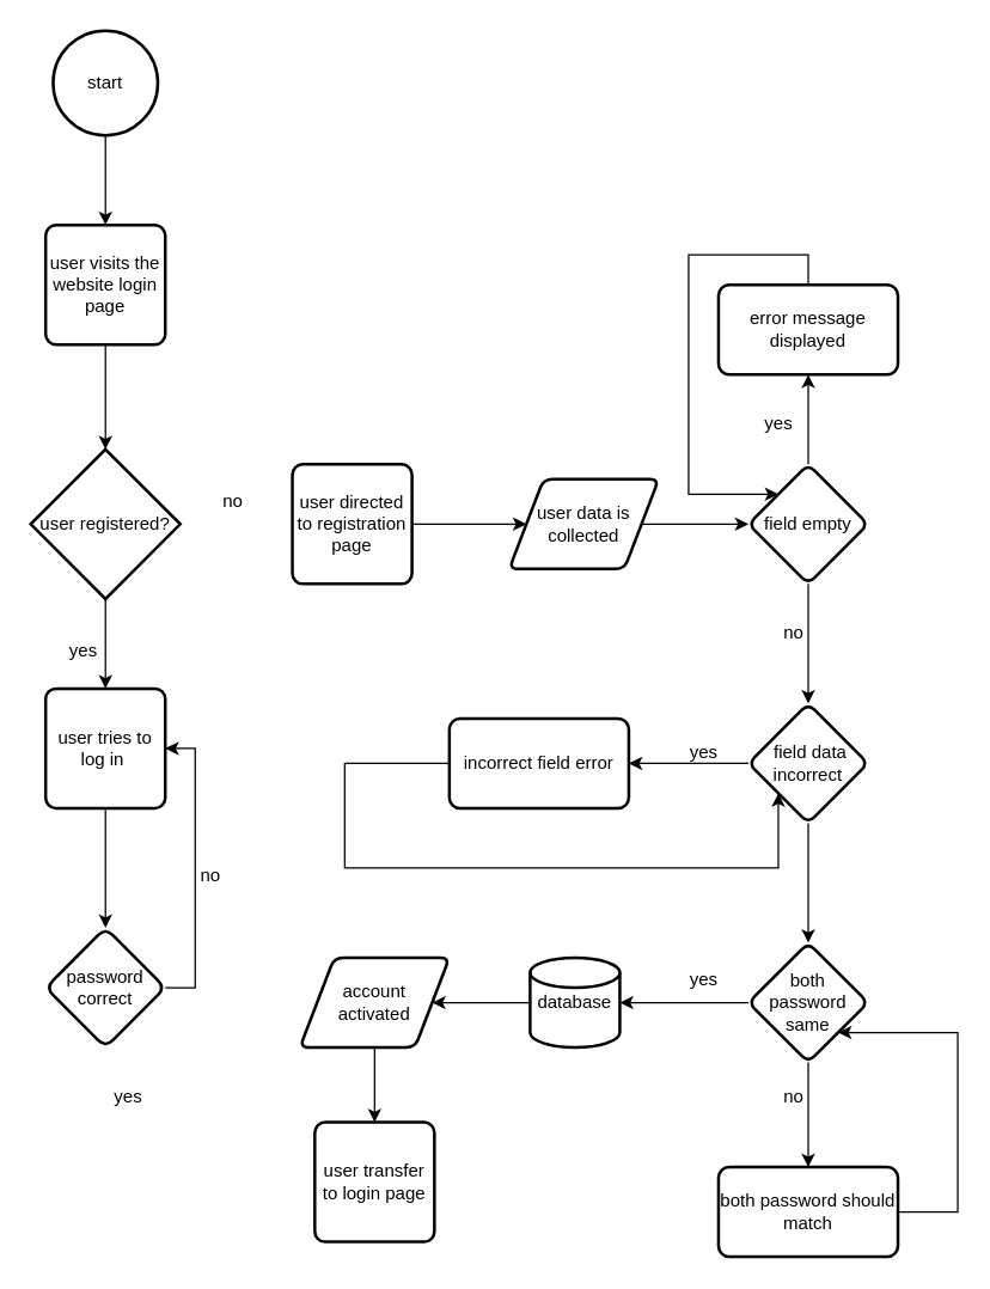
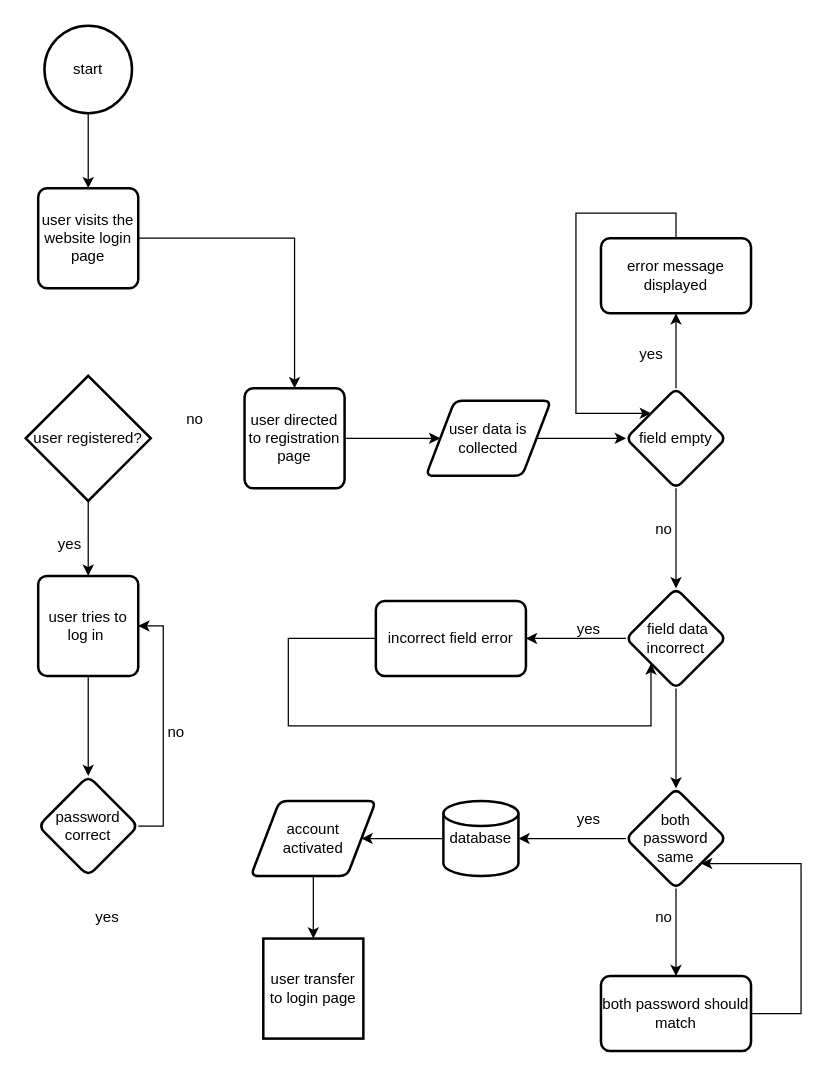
  <mxCell id="0" />
  <mxCell id="1" parent="0" />
  <mxCell id="2" style="edgeStyle=orthogonalEdgeStyle;rounded=0;orthogonalLoop=1;jettySize=auto;html=1;entryX=0.5;entryY=0;entryDx=0;entryDy=0;" edge="1" parent="1" source="3" target="5"><mxGeometry relative="1" as="geometry" /></mxCell>
  <mxCell id="3" value="start" style="strokeWidth=2;html=1;shape=mxgraph.flowchart.start_2;whiteSpace=wrap;" vertex="1" parent="1"><mxGeometry x="35" y="20" width="70" height="70" as="geometry" /></mxCell>
- <mxCell id="4" style="edgeStyle=orthogonalEdgeStyle;rounded=0;orthogonalLoop=1;jettySize=auto;html=1;entryX=0.5;entryY=0;entryDx=0;entryDy=0;entryPerimeter=0;" edge="1" parent="1" source="5" target="7"><mxGeometry relative="1" as="geometry" /></mxCell>
+ <mxCell id="4" style="edgeStyle=orthogonalEdgeStyle;rounded=0;orthogonalLoop=1;jettySize=auto;html=1;" edge="1" parent="1" source="5" target="12"><mxGeometry relative="1" as="geometry" /></mxCell>
  <mxCell id="5" value="user visits the website login page" style="rounded=1;whiteSpace=wrap;html=1;absoluteArcSize=1;arcSize=14;strokeWidth=2;" vertex="1" parent="1"><mxGeometry x="30" y="150" width="80" height="80" as="geometry" /></mxCell>
  <mxCell id="6" style="edgeStyle=orthogonalEdgeStyle;rounded=0;orthogonalLoop=1;jettySize=auto;html=1;" edge="1" parent="1" source="7" target="9"><mxGeometry relative="1" as="geometry" /></mxCell>
  <mxCell id="7" value="user registered?" style="strokeWidth=2;html=1;shape=mxgraph.flowchart.decision;whiteSpace=wrap;" vertex="1" parent="1"><mxGeometry x="20" y="300" width="100" height="100" as="geometry" /></mxCell>
  <mxCell id="8" value="" style="edgeStyle=orthogonalEdgeStyle;rounded=0;orthogonalLoop=1;jettySize=auto;html=1;" edge="1" parent="1" source="9" target="19"><mxGeometry relative="1" as="geometry" /></mxCell>
  <mxCell id="9" value="user tries to log in&amp;nbsp;" style="rounded=1;whiteSpace=wrap;html=1;absoluteArcSize=1;arcSize=14;strokeWidth=2;" vertex="1" parent="1"><mxGeometry x="30" y="460" width="80" height="80" as="geometry" /></mxCell>
  <mxCell id="10" value="yes" style="text;html=1;align=center;verticalAlign=middle;resizable=0;points=[];autosize=1;strokeColor=none;fillColor=none;" vertex="1" parent="1"><mxGeometry x="35" y="420" width="40" height="30" as="geometry" /></mxCell>
  <mxCell id="11" style="edgeStyle=orthogonalEdgeStyle;rounded=0;orthogonalLoop=1;jettySize=auto;html=1;entryX=0;entryY=0.5;entryDx=0;entryDy=0;" edge="1" parent="1" source="12" target="15"><mxGeometry relative="1" as="geometry" /></mxCell>
  <mxCell id="12" value="user directed to registration page" style="rounded=1;whiteSpace=wrap;html=1;absoluteArcSize=1;arcSize=14;strokeWidth=2;" vertex="1" parent="1"><mxGeometry x="195" y="310" width="80" height="80" as="geometry" /></mxCell>
  <mxCell id="13" value="no" style="text;html=1;align=center;verticalAlign=middle;resizable=0;points=[];autosize=1;strokeColor=none;fillColor=none;" vertex="1" parent="1"><mxGeometry x="135" y="320" width="40" height="30" as="geometry" /></mxCell>
  <mxCell id="14" value="" style="edgeStyle=orthogonalEdgeStyle;rounded=0;orthogonalLoop=1;jettySize=auto;html=1;" edge="1" parent="1" source="15" target="24"><mxGeometry relative="1" as="geometry" /></mxCell>
  <mxCell id="15" value="user data is collected" style="shape=parallelogram;html=1;strokeWidth=2;perimeter=parallelogramPerimeter;whiteSpace=wrap;rounded=1;arcSize=12;size=0.23;" vertex="1" parent="1"><mxGeometry x="340" y="320" width="100" height="60" as="geometry" /></mxCell>
  <mxCell id="16" style="edgeStyle=orthogonalEdgeStyle;rounded=0;orthogonalLoop=1;jettySize=auto;html=1;entryX=1;entryY=0.5;entryDx=0;entryDy=0;" edge="1" parent="1" source="17" target="43"><mxGeometry relative="1" as="geometry" /></mxCell>
  <mxCell id="17" value="database" style="strokeWidth=2;html=1;shape=mxgraph.flowchart.database;whiteSpace=wrap;" vertex="1" parent="1"><mxGeometry x="354" y="640" width="60" height="60" as="geometry" /></mxCell>
  <mxCell id="18" style="edgeStyle=orthogonalEdgeStyle;rounded=0;orthogonalLoop=1;jettySize=auto;html=1;entryX=1;entryY=0.5;entryDx=0;entryDy=0;" edge="1" parent="1" source="19" target="9"><mxGeometry relative="1" as="geometry"><Array as="points"><mxPoint x="130" y="660" /><mxPoint x="130" y="500" /></Array></mxGeometry></mxCell>
  <mxCell id="19" value="password correct" style="rhombus;whiteSpace=wrap;html=1;rounded=1;arcSize=14;strokeWidth=2;" vertex="1" parent="1"><mxGeometry x="30" y="620" width="80" height="80" as="geometry" /></mxCell>
  <mxCell id="20" value="no" style="text;html=1;align=center;verticalAlign=middle;resizable=0;points=[];autosize=1;strokeColor=none;fillColor=none;" vertex="1" parent="1"><mxGeometry x="120" y="570" width="40" height="30" as="geometry" /></mxCell>
  <mxCell id="21" value="yes" style="text;html=1;align=center;verticalAlign=middle;resizable=0;points=[];autosize=1;strokeColor=none;fillColor=none;" vertex="1" parent="1"><mxGeometry x="65" y="718" width="40" height="30" as="geometry" /></mxCell>
  <mxCell id="22" style="edgeStyle=orthogonalEdgeStyle;rounded=0;orthogonalLoop=1;jettySize=auto;html=1;entryX=0.5;entryY=1;entryDx=0;entryDy=0;" edge="1" parent="1" source="24" target="26"><mxGeometry relative="1" as="geometry" /></mxCell>
  <mxCell id="23" value="" style="edgeStyle=orthogonalEdgeStyle;rounded=0;orthogonalLoop=1;jettySize=auto;html=1;" edge="1" parent="1" source="24" target="29"><mxGeometry relative="1" as="geometry" /></mxCell>
  <mxCell id="24" value="field empty" style="rhombus;whiteSpace=wrap;html=1;strokeWidth=2;rounded=1;arcSize=12;" vertex="1" parent="1"><mxGeometry x="500" y="310" width="80" height="80" as="geometry" /></mxCell>
  <mxCell id="25" style="edgeStyle=orthogonalEdgeStyle;rounded=0;orthogonalLoop=1;jettySize=auto;html=1;entryX=0;entryY=0;entryDx=0;entryDy=0;" edge="1" parent="1" source="26" target="24"><mxGeometry relative="1" as="geometry"><Array as="points"><mxPoint x="540" y="170" /><mxPoint x="460" y="170" /><mxPoint x="460" y="330" /></Array></mxGeometry></mxCell>
  <mxCell id="26" value="error message displayed" style="whiteSpace=wrap;html=1;strokeWidth=2;rounded=1;arcSize=12;" vertex="1" parent="1"><mxGeometry x="480" y="190" width="120" height="60" as="geometry" /></mxCell>
  <mxCell id="27" value="" style="edgeStyle=orthogonalEdgeStyle;rounded=0;orthogonalLoop=1;jettySize=auto;html=1;" edge="1" parent="1" source="29" target="31"><mxGeometry relative="1" as="geometry" /></mxCell>
  <mxCell id="28" value="" style="edgeStyle=orthogonalEdgeStyle;rounded=0;orthogonalLoop=1;jettySize=auto;html=1;" edge="1" parent="1" source="29" target="37"><mxGeometry relative="1" as="geometry" /></mxCell>
  <mxCell id="29" value="&amp;nbsp;field data incorrect" style="rhombus;whiteSpace=wrap;html=1;strokeWidth=2;rounded=1;arcSize=12;" vertex="1" parent="1"><mxGeometry x="500" y="470" width="80" height="80" as="geometry" /></mxCell>
  <mxCell id="30" style="edgeStyle=orthogonalEdgeStyle;rounded=0;orthogonalLoop=1;jettySize=auto;html=1;entryX=0;entryY=1;entryDx=0;entryDy=0;" edge="1" parent="1" source="31" target="29"><mxGeometry relative="1" as="geometry"><Array as="points"><mxPoint x="230" y="510" /><mxPoint x="230" y="580" /><mxPoint x="520" y="580" /></Array></mxGeometry></mxCell>
  <mxCell id="31" value="incorrect field error" style="whiteSpace=wrap;html=1;strokeWidth=2;rounded=1;arcSize=12;" vertex="1" parent="1"><mxGeometry x="300" y="480" width="120" height="60" as="geometry" /></mxCell>
  <mxCell id="32" value="yes" style="text;html=1;align=center;verticalAlign=middle;resizable=0;points=[];autosize=1;strokeColor=none;fillColor=none;" vertex="1" parent="1"><mxGeometry x="500" y="268" width="40" height="30" as="geometry" /></mxCell>
  <mxCell id="33" value="no" style="text;html=1;align=center;verticalAlign=middle;resizable=0;points=[];autosize=1;strokeColor=none;fillColor=none;" vertex="1" parent="1"><mxGeometry x="510" y="408" width="40" height="30" as="geometry" /></mxCell>
  <mxCell id="34" value="yes" style="text;html=1;align=center;verticalAlign=middle;resizable=0;points=[];autosize=1;strokeColor=none;fillColor=none;" vertex="1" parent="1"><mxGeometry x="450" y="488" width="40" height="30" as="geometry" /></mxCell>
  <mxCell id="35" style="edgeStyle=orthogonalEdgeStyle;rounded=0;orthogonalLoop=1;jettySize=auto;html=1;entryX=0.5;entryY=0;entryDx=0;entryDy=0;" edge="1" parent="1" source="37" target="41"><mxGeometry relative="1" as="geometry"><mxPoint x="540" y="770" as="targetPoint" /></mxGeometry></mxCell>
  <mxCell id="36" style="edgeStyle=orthogonalEdgeStyle;rounded=0;orthogonalLoop=1;jettySize=auto;html=1;entryX=1;entryY=0.5;entryDx=0;entryDy=0;entryPerimeter=0;" edge="1" parent="1" source="37" target="17"><mxGeometry relative="1" as="geometry"><mxPoint x="450" y="690" as="targetPoint" /></mxGeometry></mxCell>
  <mxCell id="37" value="both password same" style="rhombus;whiteSpace=wrap;html=1;strokeWidth=2;rounded=1;arcSize=12;" vertex="1" parent="1"><mxGeometry x="500" y="630" width="80" height="80" as="geometry" /></mxCell>
  <mxCell id="38" value="yes" style="text;html=1;align=center;verticalAlign=middle;resizable=0;points=[];autosize=1;strokeColor=none;fillColor=none;" vertex="1" parent="1"><mxGeometry x="450" y="640" width="40" height="30" as="geometry" /></mxCell>
  <mxCell id="39" value="no" style="text;html=1;align=center;verticalAlign=middle;resizable=0;points=[];autosize=1;strokeColor=none;fillColor=none;" vertex="1" parent="1"><mxGeometry x="510" y="718" width="40" height="30" as="geometry" /></mxCell>
  <mxCell id="40" style="edgeStyle=orthogonalEdgeStyle;rounded=0;orthogonalLoop=1;jettySize=auto;html=1;entryX=1;entryY=1;entryDx=0;entryDy=0;" edge="1" parent="1" source="41" target="37"><mxGeometry relative="1" as="geometry"><mxPoint x="600" y="740" as="targetPoint" /><Array as="points"><mxPoint x="640" y="810" /><mxPoint x="640" y="690" /></Array></mxGeometry></mxCell>
  <mxCell id="41" value="both password should match" style="whiteSpace=wrap;html=1;strokeWidth=2;rounded=1;arcSize=12;" vertex="1" parent="1"><mxGeometry x="480" y="780" width="120" height="60" as="geometry" /></mxCell>
  <mxCell id="42" style="edgeStyle=orthogonalEdgeStyle;rounded=0;orthogonalLoop=1;jettySize=auto;html=1;entryX=0.5;entryY=0;entryDx=0;entryDy=0;" edge="1" parent="1" source="43" target="44"><mxGeometry relative="1" as="geometry" /></mxCell>
  <mxCell id="43" value="account &lt;br&gt;activated" style="shape=parallelogram;html=1;strokeWidth=2;perimeter=parallelogramPerimeter;whiteSpace=wrap;rounded=1;arcSize=12;size=0.23;" vertex="1" parent="1"><mxGeometry x="200" y="640" width="100" height="60" as="geometry" /></mxCell>
- <mxCell id="44" value="user transfer to login page" style="rounded=1;whiteSpace=wrap;html=1;absoluteArcSize=1;arcSize=14;strokeWidth=2;" vertex="1" parent="1"><mxGeometry x="210" y="750" width="80" height="80" as="geometry" /></mxCell>
+ <mxCell id="44" value="user transfer to login page" style="whiteSpace=wrap;html=1;absoluteArcSize=1;arcSize=14;strokeWidth=2;rounded=0;" vertex="1" parent="1"><mxGeometry x="210" y="750" width="80" height="80" as="geometry" /></mxCell>
